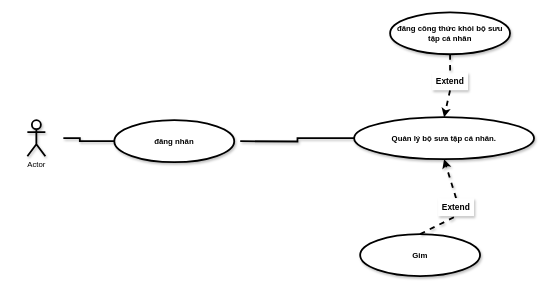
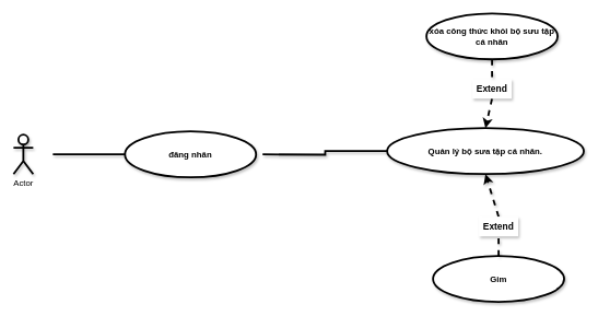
  <mxCell id="0" />
  <mxCell id="1" parent="0" />
- <mxCell id="2" value="Actor" style="shape=umlActor;verticalLabelPosition=bottom;verticalAlign=top;html=1;outlineConnect=0;strokeWidth=3;gradientColor=#ffffff;shadow=1;fontSize=13;points=[[0,1,0,0,0],[1,0,0,26,-6],[1,0.13,0,30,0],[1,0.3,0,30,0],[1,0.5,0,30,0],[1,0.67,0,30,0],[1,0.83,0,26,0],[1,1,0,20,0]];" parent="1" vertex="1"><mxGeometry x="45" y="200" width="30" height="60" as="geometry" /></mxCell>
+ <mxCell id="2" value="Actor" style="shape=umlActor;verticalLabelPosition=bottom;verticalAlign=top;html=1;outlineConnect=0;strokeWidth=3;gradientColor=#ffffff;shadow=1;fontSize=13;points=[[0,1,0,0,0],[1,0,0,26,-6],[1,0.13,0,30,0],[1,0.3,0,30,0],[1,0.5,0,30,0],[1,0.67,0,30,0],[1,0.83,0,26,0],[1,1,0,20,0]];" parent="1" vertex="1"><mxGeometry x="20" y="205" width="30" height="60" as="geometry" /></mxCell>
  <mxCell id="3" style="edgeStyle=orthogonalEdgeStyle;rounded=0;orthogonalLoop=1;jettySize=auto;html=1;entryX=0;entryY=0.5;entryDx=0;entryDy=0;shadow=1;fontSize=13;endArrow=none;endFill=0;strokeWidth=3;startArrow=none;" parent="1" target="4" edge="1"><mxGeometry relative="1" as="geometry"><mxPoint x="400" y="235" as="sourcePoint" /></mxGeometry></mxCell>
  <mxCell id="4" value="&lt;div style=&quot;&quot;&gt;Quản lý bộ sưa tập cá nhân.&lt;br&gt;&lt;/div&gt;" style="ellipse;whiteSpace=wrap;html=1;align=center;newEdgeStyle={&quot;edgeStyle&quot;:&quot;entityRelationEdgeStyle&quot;,&quot;startArrow&quot;:&quot;none&quot;,&quot;endArrow&quot;:&quot;none&quot;,&quot;segment&quot;:10,&quot;curved&quot;:1};treeFolding=1;treeMoving=1;shadow=1;fontSize=13;strokeWidth=3;fillColor=default;gradientColor=#ffffff;fontStyle=1;verticalAlign=middle;" parent="1" vertex="1"><mxGeometry x="590" y="195" width="300" height="70" as="geometry" /></mxCell>
  <mxCell id="5" style="edgeStyle=none;rounded=0;orthogonalLoop=1;jettySize=auto;html=1;exitX=0.5;exitY=0;exitDx=0;exitDy=0;entryX=0.5;entryY=1;entryDx=0;entryDy=0;shadow=1;dashed=1;fontSize=13;endArrow=classic;endFill=1;strokeWidth=3;startArrow=none;" parent="1" source="7" target="4" edge="1"><mxGeometry relative="1" as="geometry" /></mxCell>
- <mxCell id="6" value="Gim" style="ellipse;whiteSpace=wrap;html=1;align=center;newEdgeStyle={&quot;edgeStyle&quot;:&quot;entityRelationEdgeStyle&quot;,&quot;startArrow&quot;:&quot;none&quot;,&quot;endArrow&quot;:&quot;none&quot;,&quot;segment&quot;:10,&quot;curved&quot;:1};treeFolding=1;treeMoving=1;shadow=1;fontSize=13;strokeWidth=3;fillColor=default;gradientColor=#ffffff;fontStyle=1" parent="1" vertex="1"><mxGeometry x="600" y="390" width="200" height="70" as="geometry" /></mxCell>
+ <mxCell id="6" value="Gim" style="ellipse;whiteSpace=wrap;html=1;align=center;newEdgeStyle={&quot;edgeStyle&quot;:&quot;entityRelationEdgeStyle&quot;,&quot;startArrow&quot;:&quot;none&quot;,&quot;endArrow&quot;:&quot;none&quot;,&quot;segment&quot;:10,&quot;curved&quot;:1};treeFolding=1;treeMoving=1;shadow=1;fontSize=13;strokeWidth=3;fillColor=default;gradientColor=#ffffff;fontStyle=1" parent="1" vertex="1"><mxGeometry x="660" y="390" width="200" height="70" as="geometry" /></mxCell>
  <mxCell id="7" value="Extend" style="text;html=1;strokeColor=none;fillColor=default;align=center;verticalAlign=middle;whiteSpace=wrap;rounded=0;shadow=1;fontSize=14;fontStyle=1" parent="1" vertex="1"><mxGeometry x="730" y="330" width="60" height="30" as="geometry" /></mxCell>
  <mxCell id="8" value="" style="edgeStyle=none;rounded=0;orthogonalLoop=1;jettySize=auto;html=1;exitX=0.5;exitY=0;exitDx=0;exitDy=0;entryX=0.5;entryY=1;entryDx=0;entryDy=0;shadow=1;dashed=1;fontSize=13;endArrow=none;endFill=1;strokeWidth=3;" parent="1" source="6" target="7" edge="1"><mxGeometry relative="1" as="geometry"><mxPoint x="540" y="380" as="sourcePoint" /><mxPoint x="593.934" y="264.749" as="targetPoint" /></mxGeometry></mxCell>
  <mxCell id="9" value="đăng nhân" style="ellipse;whiteSpace=wrap;html=1;align=center;newEdgeStyle={&quot;edgeStyle&quot;:&quot;entityRelationEdgeStyle&quot;,&quot;startArrow&quot;:&quot;none&quot;,&quot;endArrow&quot;:&quot;none&quot;,&quot;segment&quot;:10,&quot;curved&quot;:1};treeFolding=1;treeMoving=1;shadow=1;fontSize=13;strokeWidth=3;fillColor=default;gradientColor=#ffffff;fontStyle=1" vertex="1" parent="1"><mxGeometry x="190" y="200" width="200" height="70" as="geometry" /></mxCell>
  <mxCell id="10" value="" style="edgeStyle=orthogonalEdgeStyle;rounded=0;orthogonalLoop=1;jettySize=auto;html=1;exitX=1;exitY=0.5;exitDx=30;exitDy=0;entryX=0;entryY=0.5;entryDx=0;entryDy=0;shadow=1;fontSize=13;endArrow=none;endFill=0;strokeWidth=3;exitPerimeter=0;" edge="1" parent="1" source="2" target="9"><mxGeometry relative="1" as="geometry"><mxPoint x="80" y="240" as="sourcePoint" /><mxPoint x="410" y="240" as="targetPoint" /></mxGeometry></mxCell>
- <mxCell id="11" value="đăng công thức khỏi bộ sưu tập cá nhân" style="ellipse;whiteSpace=wrap;html=1;align=center;newEdgeStyle={&quot;edgeStyle&quot;:&quot;entityRelationEdgeStyle&quot;,&quot;startArrow&quot;:&quot;none&quot;,&quot;endArrow&quot;:&quot;none&quot;,&quot;segment&quot;:10,&quot;curved&quot;:1};treeFolding=1;treeMoving=1;shadow=1;fontSize=13;strokeWidth=3;fillColor=default;gradientColor=#ffffff;fontStyle=1" vertex="1" parent="1"><mxGeometry x="650" y="20" width="200" height="70" as="geometry" /></mxCell>
+ <mxCell id="11" value="xóa công thức khỏi bộ sưu tập cá nhân" style="ellipse;whiteSpace=wrap;html=1;align=center;newEdgeStyle={&quot;edgeStyle&quot;:&quot;entityRelationEdgeStyle&quot;,&quot;startArrow&quot;:&quot;none&quot;,&quot;endArrow&quot;:&quot;none&quot;,&quot;segment&quot;:10,&quot;curved&quot;:1};treeFolding=1;treeMoving=1;shadow=1;fontSize=13;strokeWidth=3;fillColor=default;gradientColor=#ffffff;fontStyle=1" vertex="1" parent="1"><mxGeometry x="650" y="20" width="200" height="70" as="geometry" /></mxCell>
  <mxCell id="12" style="edgeStyle=none;rounded=0;orthogonalLoop=1;jettySize=auto;html=1;exitX=0.5;exitY=1;exitDx=0;exitDy=0;entryX=0.5;entryY=0;entryDx=0;entryDy=0;dashed=1;endArrow=classic;endFill=1;strokeWidth=3;" edge="1" parent="1" source="13" target="4"><mxGeometry relative="1" as="geometry" /></mxCell>
  <mxCell id="13" value="Extend" style="text;html=1;strokeColor=none;fillColor=default;align=center;verticalAlign=middle;whiteSpace=wrap;rounded=0;shadow=1;fontSize=14;fontStyle=1" vertex="1" parent="1"><mxGeometry x="720" y="120" width="60" height="30" as="geometry" /></mxCell>
  <mxCell id="14" value="" style="edgeStyle=none;rounded=0;orthogonalLoop=1;jettySize=auto;html=1;entryX=0.5;entryY=0;entryDx=0;entryDy=0;shadow=1;dashed=1;fontSize=13;endArrow=none;endFill=1;strokeWidth=3;exitX=0.5;exitY=1;exitDx=0;exitDy=0;" edge="1" parent="1" source="11" target="13"><mxGeometry relative="1" as="geometry"><mxPoint x="400" y="40" as="sourcePoint" /><mxPoint x="498.934" y="-155.251" as="targetPoint" /></mxGeometry></mxCell>
